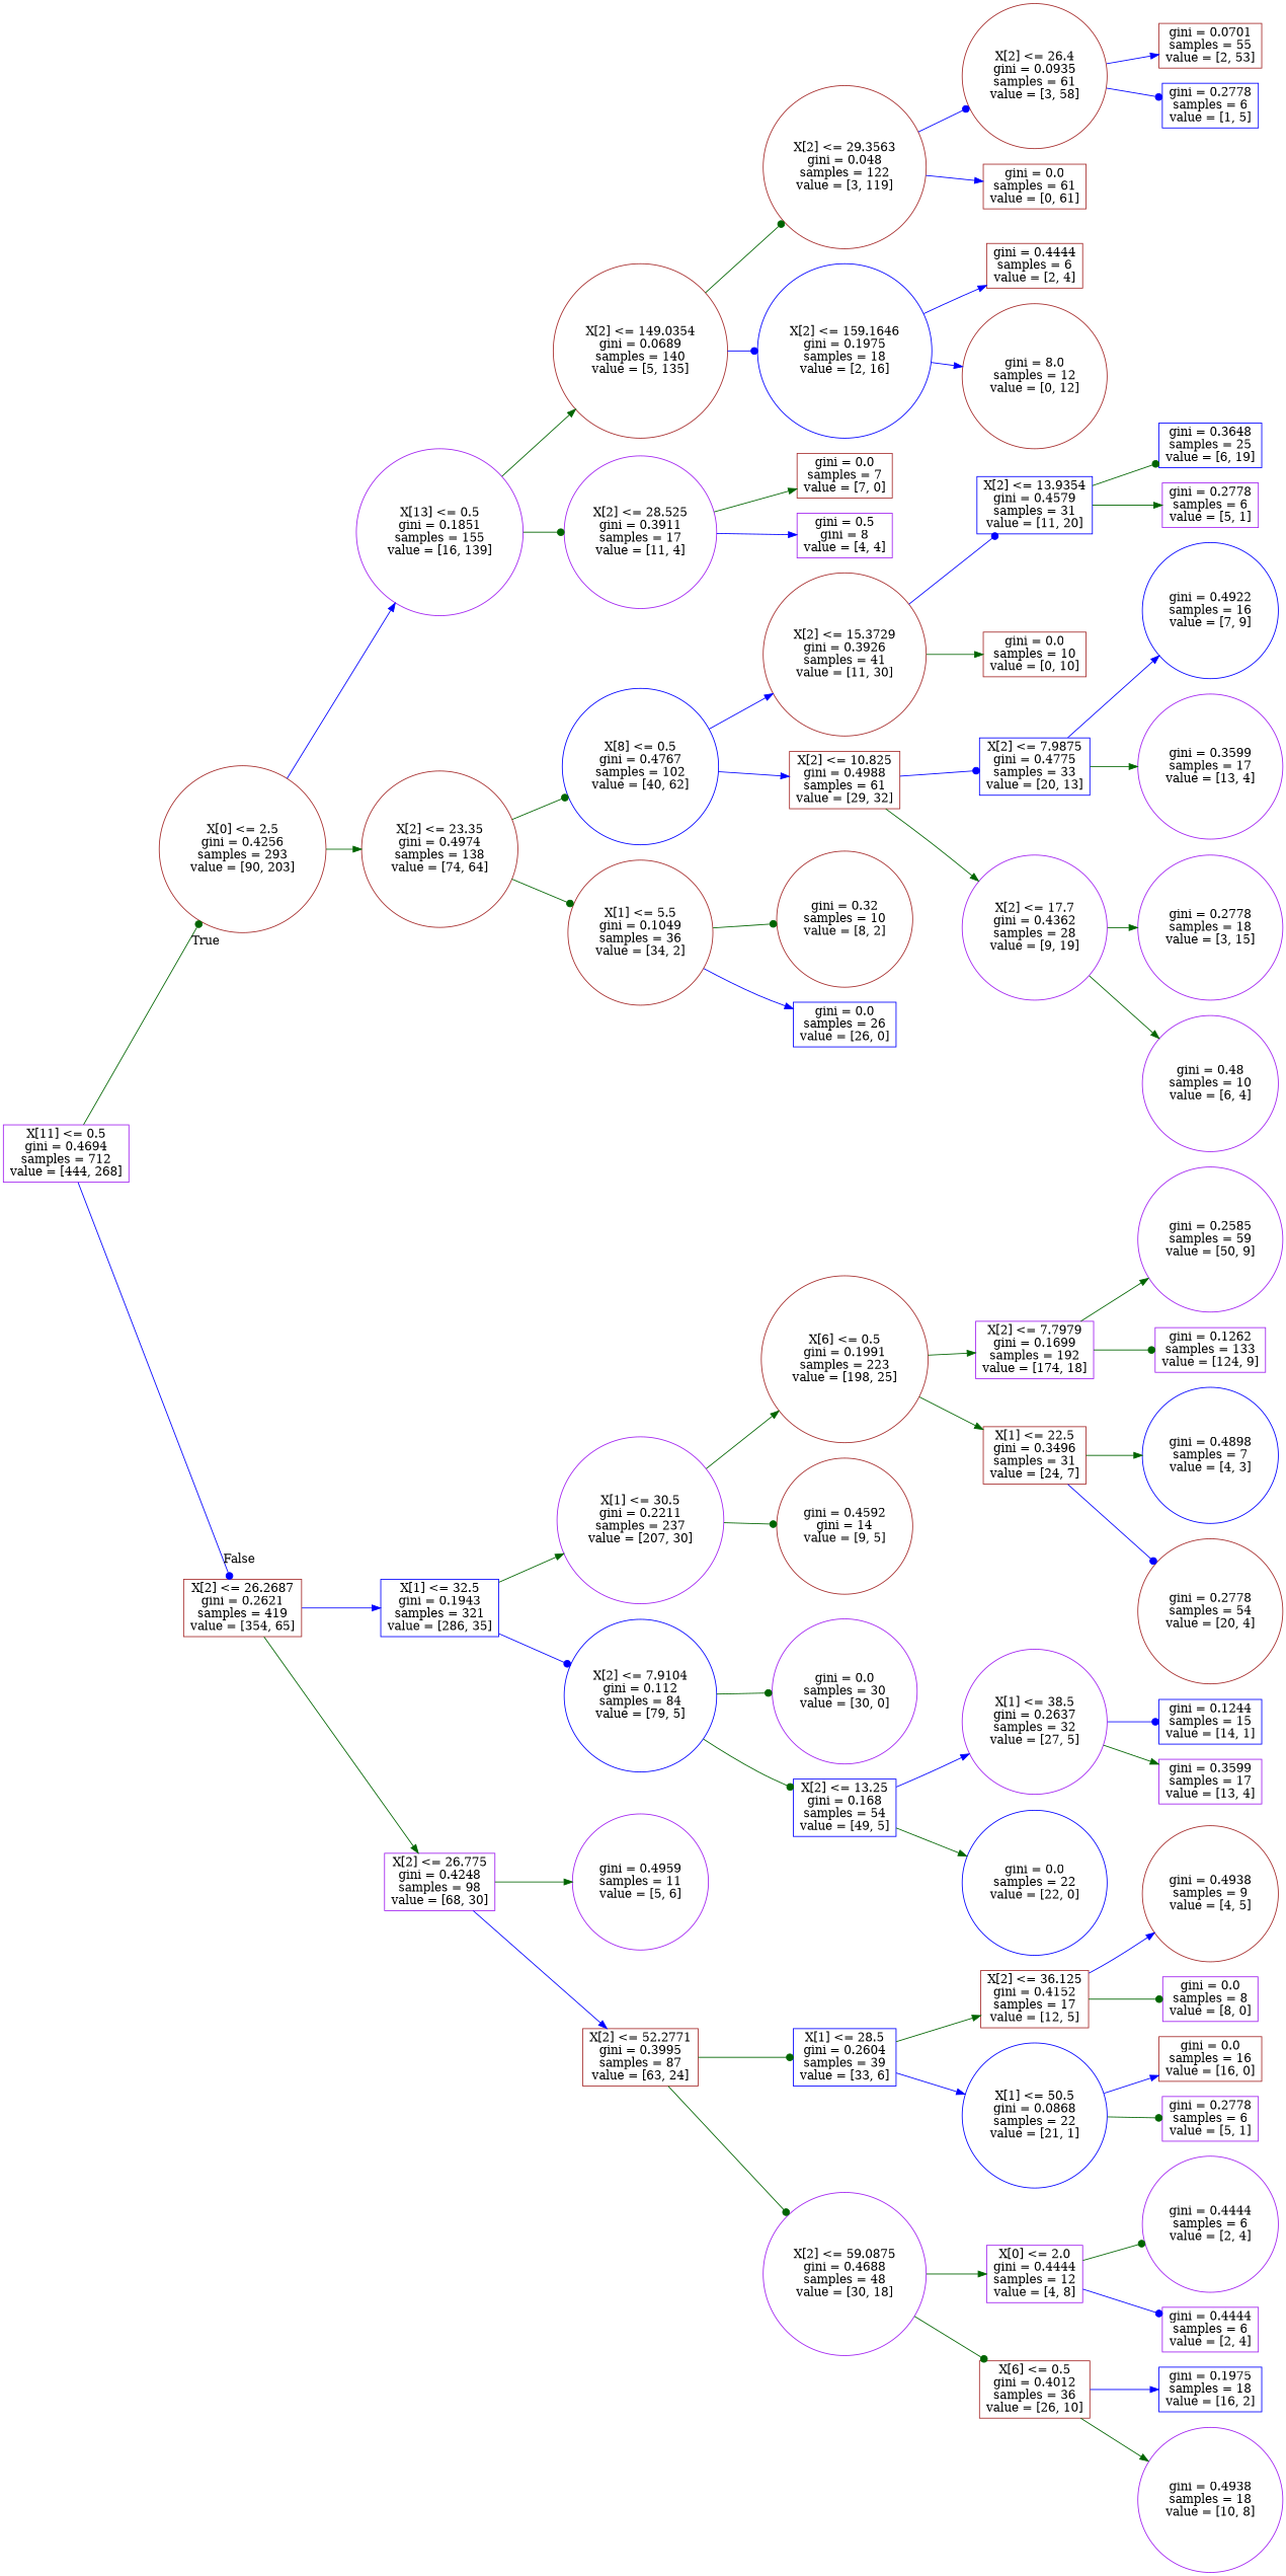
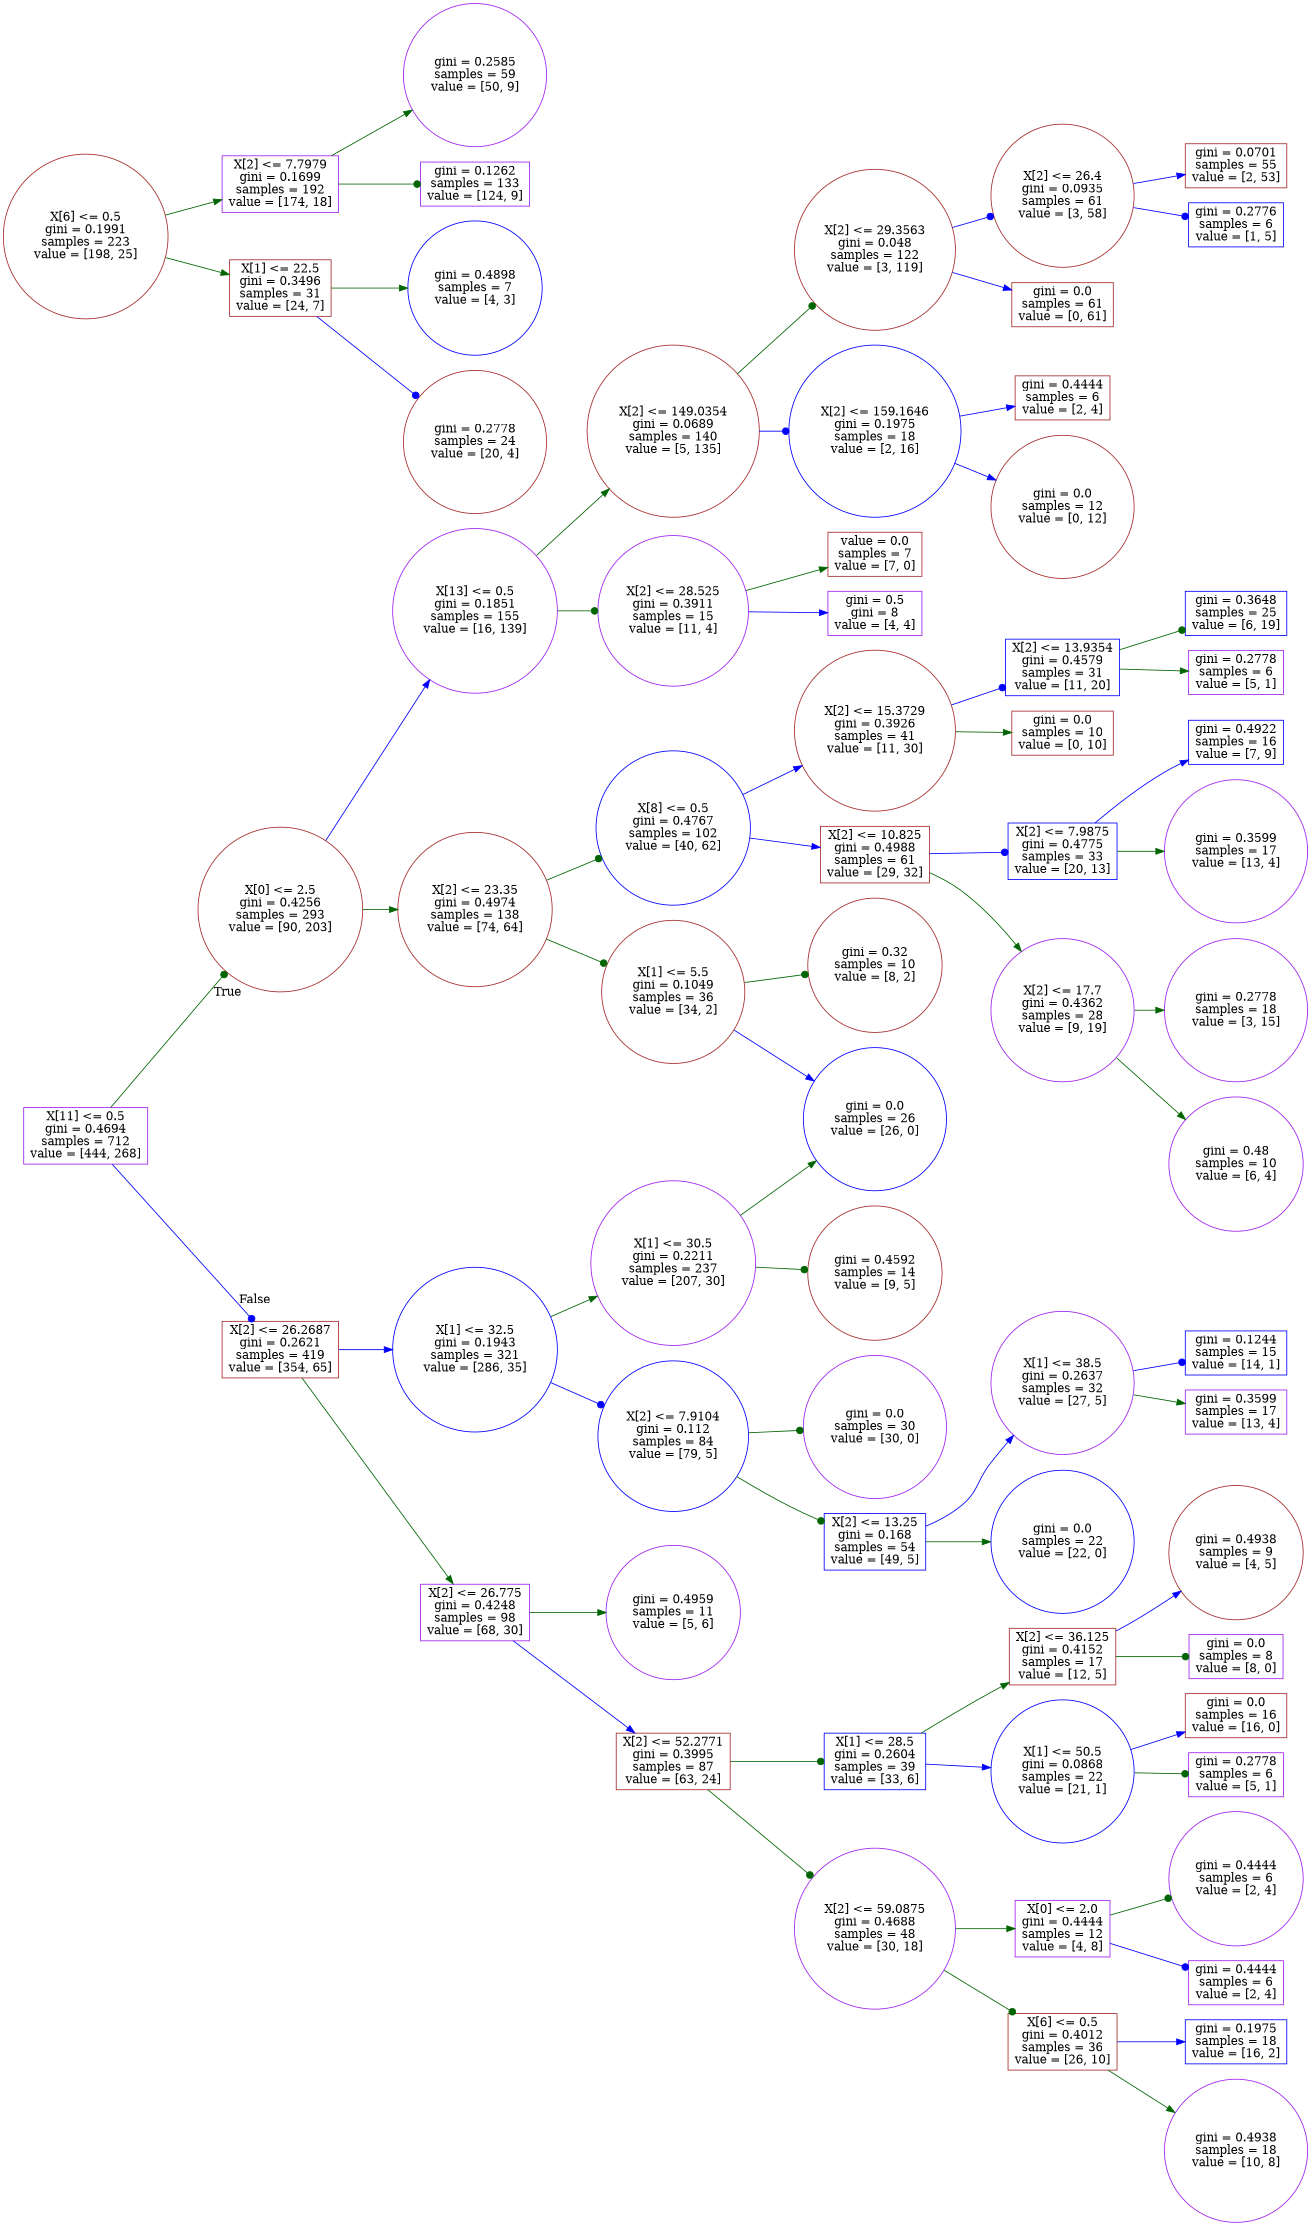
  digraph {
    rankdir=LR
    node [color=purple shape=circle]
    edge [arrowhead=normal color=darkgreen]
    n1 [label="X[11] <= 0.5\ngini = 0.4694\nsamples = 712\nvalue = [444, 268]" shape=box]
    n2 [color=brown label="X[0] <= 2.5\ngini = 0.4256\nsamples = 293\nvalue = [90, 203]"]
    n3 [color=brown label="X[2] <= 26.2687\ngini = 0.2621\nsamples = 419\nvalue = [354, 65]" shape=box]
    n4 [label="X[13] <= 0.5\ngini = 0.1851\nsamples = 155\nvalue = [16, 139]"]
    n5 [color=brown label="X[2] <= 23.35\ngini = 0.4974\nsamples = 138\nvalue = [74, 64]"]
-   n6 [color=blue label="X[1] <= 32.5\ngini = 0.1943\nsamples = 321\nvalue = [286, 35]" shape=box]
+   n6 [color=blue label="X[1] <= 32.5\ngini = 0.1943\nsamples = 321\nvalue = [286, 35]"]
    n7 [label="X[2] <= 26.775\ngini = 0.4248\nsamples = 98\nvalue = [68, 30]" shape=box]
    n8 [color=brown label="X[2] <= 149.0354\ngini = 0.0689\nsamples = 140\nvalue = [5, 135]"]
-   n9 [label="X[2] <= 28.525\ngini = 0.3911\nsamples = 17\nvalue = [11, 4]"]
+   n9 [label="X[2] <= 28.525\ngini = 0.3911\nsamples = 15\nvalue = [11, 4]"]
    n10 [color=blue label="X[8] <= 0.5\ngini = 0.4767\nsamples = 102\nvalue = [40, 62]"]
    n11 [color=brown label="X[1] <= 5.5\ngini = 0.1049\nsamples = 36\nvalue = [34, 2]"]
    n12 [color=brown label="X[2] <= 29.3563\ngini = 0.048\nsamples = 122\nvalue = [3, 119]"]
    n13 [color=blue label="X[2] <= 159.1646\ngini = 0.1975\nsamples = 18\nvalue = [2, 16]"]
-   n14 [color=brown label="gini = 0.0\nsamples = 7\nvalue = [7, 0]" shape=box]
+   n14 [color=brown label="value = 0.0\nsamples = 7\nvalue = [7, 0]" shape=box]
    n15 [label="gini = 0.5\ngini = 8\nvalue = [4, 4]" shape=box]
    n16 [color=brown label="X[2] <= 26.4\ngini = 0.0935\nsamples = 61\nvalue = [3, 58]"]
    n17 [color=brown label="gini = 0.0\nsamples = 61\nvalue = [0, 61]" shape=box]
    n18 [color=brown label="gini = 0.4444\nsamples = 6\nvalue = [2, 4]" shape=box]
-   n19 [color=brown label="gini = 8.0\nsamples = 12\nvalue = [0, 12]"]
+   n19 [color=brown label="gini = 0.0\nsamples = 12\nvalue = [0, 12]"]
    n20 [color=brown label="gini = 0.0701\nsamples = 55\nvalue = [2, 53]" shape=box]
-   n21 [color=blue label="gini = 0.2778\nsamples = 6\nvalue = [1, 5]" shape=box]
+   n21 [color=blue label="gini = 0.2776\nsamples = 6\nvalue = [1, 5]" shape=box]
    n22 [color=brown label="X[2] <= 15.3729\ngini = 0.3926\nsamples = 41\nvalue = [11, 30]"]
    n23 [color=brown label="X[2] <= 10.825\ngini = 0.4988\nsamples = 61\nvalue = [29, 32]" shape=box]
    n24 [color=brown label="gini = 0.32\nsamples = 10\nvalue = [8, 2]"]
-   n25 [color=blue label="gini = 0.0\nsamples = 26\nvalue = [26, 0]" shape=box]
+   n25 [color=blue label="gini = 0.0\nsamples = 26\nvalue = [26, 0]"]
    n26 [color=blue label="X[2] <= 13.9354\ngini = 0.4579\nsamples = 31\nvalue = [11, 20]" shape=box]
    n27 [color=brown label="gini = 0.0\nsamples = 10\nvalue = [0, 10]" shape=box]
    n28 [color=blue label="X[2] <= 7.9875\ngini = 0.4775\nsamples = 33\nvalue = [20, 13]" shape=box]
    n29 [label="X[2] <= 17.7\ngini = 0.4362\nsamples = 28\nvalue = [9, 19]"]
    n30 [color=blue label="gini = 0.3648\nsamples = 25\nvalue = [6, 19]" shape=box]
    n31 [label="gini = 0.2778\nsamples = 6\nvalue = [5, 1]" shape=box]
-   n32 [color=blue label="gini = 0.4922\nsamples = 16\nvalue = [7, 9]"]
+   n32 [color=blue label="gini = 0.4922\nsamples = 16\nvalue = [7, 9]" shape=box]
    n33 [label="gini = 0.3599\nsamples = 17\nvalue = [13, 4]"]
    n34 [label="gini = 0.2778\nsamples = 18\nvalue = [3, 15]"]
    n35 [label="gini = 0.48\nsamples = 10\nvalue = [6, 4]"]
    n36 [label="X[1] <= 30.5\ngini = 0.2211\nsamples = 237\nvalue = [207, 30]"]
    n37 [color=blue label="X[2] <= 7.9104\ngini = 0.112\nsamples = 84\nvalue = [79, 5]"]
    n38 [label="gini = 0.4959\nsamples = 11\nvalue = [5, 6]"]
    n39 [color=brown label="X[2] <= 52.2771\ngini = 0.3995\nsamples = 87\nvalue = [63, 24]" shape=box]
    n40 [color=brown label="X[6] <= 0.5\ngini = 0.1991\nsamples = 223\nvalue = [198, 25]"]
-   n41 [color=brown label="gini = 0.4592\ngini = 14\nvalue = [9, 5]"]
+   n41 [color=brown label="gini = 0.4592\nsamples = 14\nvalue = [9, 5]"]
    n42 [label="gini = 0.0\nsamples = 30\nvalue = [30, 0]"]
    n43 [color=blue label="X[2] <= 13.25\ngini = 0.168\nsamples = 54\nvalue = [49, 5]" shape=box]
    n44 [label="X[2] <= 7.7979\ngini = 0.1699\nsamples = 192\nvalue = [174, 18]" shape=box]
    n45 [color=brown label="X[1] <= 22.5\ngini = 0.3496\nsamples = 31\nvalue = [24, 7]" shape=box]
    n46 [label="gini = 0.2585\nsamples = 59\nvalue = [50, 9]"]
    n47 [label="gini = 0.1262\nsamples = 133\nvalue = [124, 9]" shape=box]
    n48 [color=blue label="gini = 0.4898\nsamples = 7\nvalue = [4, 3]"]
-   n49 [color=brown label="gini = 0.2778\nsamples = 54\nvalue = [20, 4]"]
+   n49 [color=brown label="gini = 0.2778\nsamples = 24\nvalue = [20, 4]"]
    n50 [label="X[1] <= 38.5\ngini = 0.2637\nsamples = 32\nvalue = [27, 5]"]
    n51 [color=blue label="gini = 0.0\nsamples = 22\nvalue = [22, 0]"]
    n52 [color=blue label="gini = 0.1244\nsamples = 15\nvalue = [14, 1]" shape=box]
    n53 [label="gini = 0.3599\nsamples = 17\nvalue = [13, 4]" shape=box]
    n54 [color=blue label="X[1] <= 28.5\ngini = 0.2604\nsamples = 39\nvalue = [33, 6]" shape=box]
    n55 [label="X[2] <= 59.0875\ngini = 0.4688\nsamples = 48\nvalue = [30, 18]"]
    n56 [color=brown label="X[2] <= 36.125\ngini = 0.4152\nsamples = 17\nvalue = [12, 5]" shape=box]
    n57 [color=blue label="X[1] <= 50.5\ngini = 0.0868\nsamples = 22\nvalue = [21, 1]"]
    n58 [label="X[0] <= 2.0\ngini = 0.4444\nsamples = 12\nvalue = [4, 8]" shape=box]
    n59 [color=brown label="X[6] <= 0.5\ngini = 0.4012\nsamples = 36\nvalue = [26, 10]" shape=box]
    n60 [color=brown label="gini = 0.4938\nsamples = 9\nvalue = [4, 5]"]
    n61 [label="gini = 0.0\nsamples = 8\nvalue = [8, 0]" shape=box]
    n62 [color=brown label="gini = 0.0\nsamples = 16\nvalue = [16, 0]" shape=box]
    n63 [label="gini = 0.2778\nsamples = 6\nvalue = [5, 1]" shape=box]
    n64 [label="gini = 0.4444\nsamples = 6\nvalue = [2, 4]"]
    n65 [label="gini = 0.4444\nsamples = 6\nvalue = [2, 4]" shape=box]
    n66 [color=blue label="gini = 0.1975\nsamples = 18\nvalue = [16, 2]" shape=box]
    n67 [label="gini = 0.4938\nsamples = 18\nvalue = [10, 8]"]
    n1 -> n2 [arrowhead=dot headlabel=True labelangle=45 labeldistance=2.5]
    n1 -> n3 [arrowhead=dot color=blue headlabel=False labelangle=-45 labeldistance=2.5]
    n2 -> n4 [color=blue]
    n2 -> n5
    n3 -> n6 [color=blue]
    n3 -> n7
    n4 -> n8
    n4 -> n9 [arrowhead=dot]
    n5 -> n10 [arrowhead=dot]
    n5 -> n11 [arrowhead=dot]
    n6 -> n36
    n6 -> n37 [arrowhead=dot color=blue]
    n7 -> n38
    n7 -> n39 [color=blue]
    n8 -> n12 [arrowhead=dot]
    n8 -> n13 [arrowhead=dot color=blue]
    n9 -> n14
    n9 -> n15 [color=blue]
    n10 -> n22 [color=blue]
    n10 -> n23 [color=blue]
    n11 -> n24 [arrowhead=dot]
    n11 -> n25 [color=blue]
    n12 -> n16 [arrowhead=dot color=blue]
    n12 -> n17 [color=blue]
    n13 -> n18 [color=blue]
    n13 -> n19 [color=blue]
    n16 -> n20 [color=blue]
    n16 -> n21 [arrowhead=dot color=blue]
    n22 -> n26 [arrowhead=dot color=blue]
    n22 -> n27
    n23 -> n28 [arrowhead=dot color=blue]
    n23 -> n29
    n26 -> n30 [arrowhead=dot]
    n26 -> n31
    n28 -> n32 [color=blue]
    n28 -> n33
    n29 -> n34
    n29 -> n35
-   n36 -> n40
+   n36 -> n25
    n36 -> n41 [arrowhead=dot]
    n37 -> n42 [arrowhead=dot]
    n37 -> n43 [arrowhead=dot]
    n39 -> n54 [arrowhead=dot]
    n39 -> n55 [arrowhead=dot]
    n40 -> n44
    n40 -> n45
    n43 -> n50 [color=blue]
    n43 -> n51
    n44 -> n46
    n44 -> n47 [arrowhead=dot]
    n45 -> n48
    n45 -> n49 [arrowhead=dot color=blue]
    n50 -> n52 [arrowhead=dot color=blue]
    n50 -> n53
    n54 -> n56
    n54 -> n57 [color=blue]
    n55 -> n58
    n55 -> n59 [arrowhead=dot]
    n56 -> n60 [color=blue]
    n56 -> n61 [arrowhead=dot]
    n57 -> n62 [color=blue]
    n57 -> n63 [arrowhead=dot]
    n58 -> n64 [arrowhead=dot]
    n58 -> n65 [arrowhead=dot color=blue]
    n59 -> n66 [color=blue]
    n59 -> n67
  }
